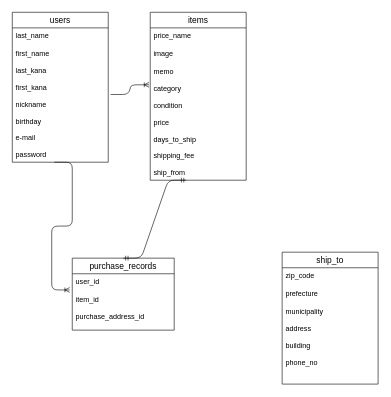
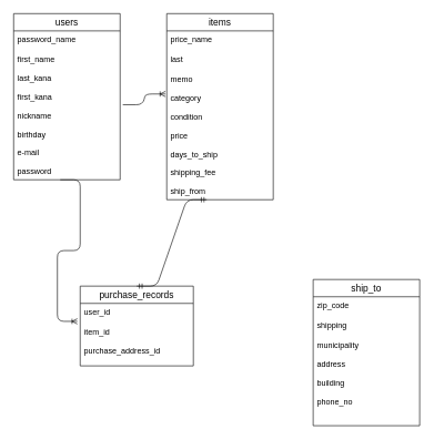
  <mxCell id="0" />
  <mxCell id="1" parent="0" />
  <mxCell id="2" value="users" style="swimlane;fontStyle=0;childLayout=stackLayout;horizontal=1;startSize=26;horizontalStack=0;resizeParent=1;resizeParentMax=0;resizeLast=0;collapsible=1;marginBottom=0;align=center;fontSize=14;" parent="1" vertex="1"><mxGeometry x="20" width="160" height="250" as="geometry" y="20" /></mxCell>
- <mxCell id="3" value="last_name&#10;&#10;&#10;" style="text;strokeColor=none;fillColor=none;spacingLeft=4;spacingRight=4;overflow=hidden;rotatable=0;points=[[0,0.5],[1,0.5]];portConstraint=eastwest;fontSize=12;" parent="2" vertex="1"><mxGeometry y="26" width="160" height="30" as="geometry" /></mxCell>
+ <mxCell id="3" value="password_name&#10;&#10;&#10;" style="text;strokeColor=none;fillColor=none;spacingLeft=4;spacingRight=4;overflow=hidden;rotatable=0;points=[[0,0.5],[1,0.5]];portConstraint=eastwest;fontSize=12;" parent="2" vertex="1"><mxGeometry y="26" width="160" height="30" as="geometry" /></mxCell>
  <mxCell id="4" value="first_name&#10;&#10;last_kana&#10;&#10;first_kana&#10;&#10;nickname&#10;&#10;birthday&#10;&#10;e-mail&#10;&#10;password&#10;&#10;" style="text;strokeColor=none;fillColor=none;spacingLeft=4;spacingRight=4;overflow=hidden;rotatable=0;points=[[0,0.5],[1,0.5]];portConstraint=eastwest;fontSize=12;" parent="2" vertex="1"><mxGeometry y="56" width="160" height="194" as="geometry" /></mxCell>
  <mxCell id="5" value="" style="edgeStyle=entityRelationEdgeStyle;fontSize=12;html=1;endArrow=ERoneToMany;entryX=-0.025;entryY=0.9;entryDx=0;entryDy=0;entryPerimeter=0;" parent="2" target="11" edge="1"><mxGeometry width="100" height="100" relative="1" as="geometry"><mxPoint x="70" y="250" as="sourcePoint" /><mxPoint x="130" y="450" as="targetPoint" /></mxGeometry></mxCell>
  <mxCell id="6" value="items" style="swimlane;fontStyle=0;childLayout=stackLayout;horizontal=1;startSize=26;horizontalStack=0;resizeParent=1;resizeParentMax=0;resizeLast=0;collapsible=1;marginBottom=0;align=center;fontSize=14;" parent="1" vertex="1"><mxGeometry x="250" width="160" height="280" as="geometry" y="20" /></mxCell>
  <mxCell id="7" value="price_name&#10;" style="text;strokeColor=none;fillColor=none;spacingLeft=4;spacingRight=4;overflow=hidden;rotatable=0;points=[[0,0.5],[1,0.5]];portConstraint=eastwest;fontSize=12;" parent="6" vertex="1"><mxGeometry y="26" width="160" height="30" as="geometry" /></mxCell>
- <mxCell id="8" value="image&#10;&#10;" style="text;strokeColor=none;fillColor=none;spacingLeft=4;spacingRight=4;overflow=hidden;rotatable=0;points=[[0,0.5],[1,0.5]];portConstraint=eastwest;fontSize=12;" parent="6" vertex="1"><mxGeometry y="56" width="160" height="30" as="geometry" /></mxCell>
+ <mxCell id="8" value="last&#10;&#10;" style="text;strokeColor=none;fillColor=none;spacingLeft=4;spacingRight=4;overflow=hidden;rotatable=0;points=[[0,0.5],[1,0.5]];portConstraint=eastwest;fontSize=12;" parent="6" vertex="1"><mxGeometry y="56" width="160" height="30" as="geometry" /></mxCell>
  <mxCell id="9" value="memo&#10;&#10;category&#10;&#10;condition&#10;&#10;price&#10;&#10;days_to_ship&#10;&#10;shipping_fee&#10;&#10;ship_from&#10;&#10;" style="text;strokeColor=none;fillColor=none;spacingLeft=4;spacingRight=4;overflow=hidden;rotatable=0;points=[[0,0.5],[1,0.5]];portConstraint=eastwest;fontSize=12;" parent="6" vertex="1"><mxGeometry y="86" width="160" height="194" as="geometry" /></mxCell>
  <mxCell id="10" value="purchase_records" style="swimlane;fontStyle=0;childLayout=stackLayout;horizontal=1;startSize=26;horizontalStack=0;resizeParent=1;resizeParentMax=0;resizeLast=0;collapsible=1;marginBottom=0;align=center;fontSize=14;" parent="1" vertex="1"><mxGeometry x="120" y="430" width="170" height="120" as="geometry" /></mxCell>
  <mxCell id="11" value="user_id" style="text;strokeColor=none;fillColor=none;spacingLeft=4;spacingRight=4;overflow=hidden;rotatable=0;points=[[0,0.5],[1,0.5]];portConstraint=eastwest;fontSize=12;" parent="10" vertex="1"><mxGeometry y="26" width="170" height="30" as="geometry" /></mxCell>
  <mxCell id="12" value="item_id&#10;&#10;purchase_address_id" style="text;strokeColor=none;fillColor=none;spacingLeft=4;spacingRight=4;overflow=hidden;rotatable=0;points=[[0,0.5],[1,0.5]];portConstraint=eastwest;fontSize=12;" parent="10" vertex="1"><mxGeometry y="56" width="170" height="64" as="geometry" /></mxCell>
  <mxCell id="13" value="" style="edgeStyle=entityRelationEdgeStyle;fontSize=12;html=1;endArrow=ERoneToMany;entryX=-0.012;entryY=0.18;entryDx=0;entryDy=0;entryPerimeter=0;exitX=1.025;exitY=0.418;exitDx=0;exitDy=0;exitPerimeter=0;" parent="1" source="4" target="9" edge="1"><mxGeometry width="100" height="100" relative="1" as="geometry"><mxPoint x="180" y="220" as="sourcePoint" /><mxPoint x="330" y="220" as="targetPoint" /></mxGeometry></mxCell>
  <mxCell id="14" value="ship_to" style="swimlane;fontStyle=0;childLayout=stackLayout;horizontal=1;startSize=26;horizontalStack=0;resizeParent=1;resizeParentMax=0;resizeLast=0;collapsible=1;marginBottom=0;align=center;fontSize=14;" parent="1" vertex="1"><mxGeometry x="470" y="420" width="160" height="220" as="geometry" /></mxCell>
  <mxCell id="15" value="zip_code" style="text;strokeColor=none;fillColor=none;spacingLeft=4;spacingRight=4;overflow=hidden;rotatable=0;points=[[0,0.5],[1,0.5]];portConstraint=eastwest;fontSize=12;" parent="14" vertex="1"><mxGeometry y="26" width="160" height="30" as="geometry" /></mxCell>
- <mxCell id="16" value="prefecture&#10;&#10;&#10;&#10;&#10;&#10;&#10;&#10;" style="text;strokeColor=none;fillColor=none;spacingLeft=4;spacingRight=4;overflow=hidden;rotatable=0;points=[[0,0.5],[1,0.5]];portConstraint=eastwest;fontSize=12;" parent="14" vertex="1"><mxGeometry y="56" width="160" height="30" as="geometry" /></mxCell>
+ <mxCell id="16" value="shipping&#10;&#10;&#10;&#10;&#10;&#10;&#10;&#10;" style="text;strokeColor=none;fillColor=none;spacingLeft=4;spacingRight=4;overflow=hidden;rotatable=0;points=[[0,0.5],[1,0.5]];portConstraint=eastwest;fontSize=12;" parent="14" vertex="1"><mxGeometry y="56" width="160" height="30" as="geometry" /></mxCell>
  <mxCell id="17" value="municipality&#10;&#10;address&#10;&#10;building &#10;&#10;phone_no" style="text;strokeColor=none;fillColor=none;spacingLeft=4;spacingRight=4;overflow=hidden;rotatable=0;points=[[0,0.5],[1,0.5]];portConstraint=eastwest;fontSize=12;" parent="14" vertex="1"><mxGeometry y="86" width="160" height="134" as="geometry" /></mxCell>
  <mxCell id="18" value="" style="edgeStyle=entityRelationEdgeStyle;fontSize=12;html=1;endArrow=ERmandOne;startArrow=ERmandOne;entryX=0.375;entryY=1;entryDx=0;entryDy=0;entryPerimeter=0;exitX=0.5;exitY=0;exitDx=0;exitDy=0;" parent="1" source="10" target="9" edge="1"><mxGeometry width="100" height="100" relative="1" as="geometry"><mxPoint x="210" y="420" as="sourcePoint" /><mxPoint x="310" y="320" as="targetPoint" /></mxGeometry></mxCell>
